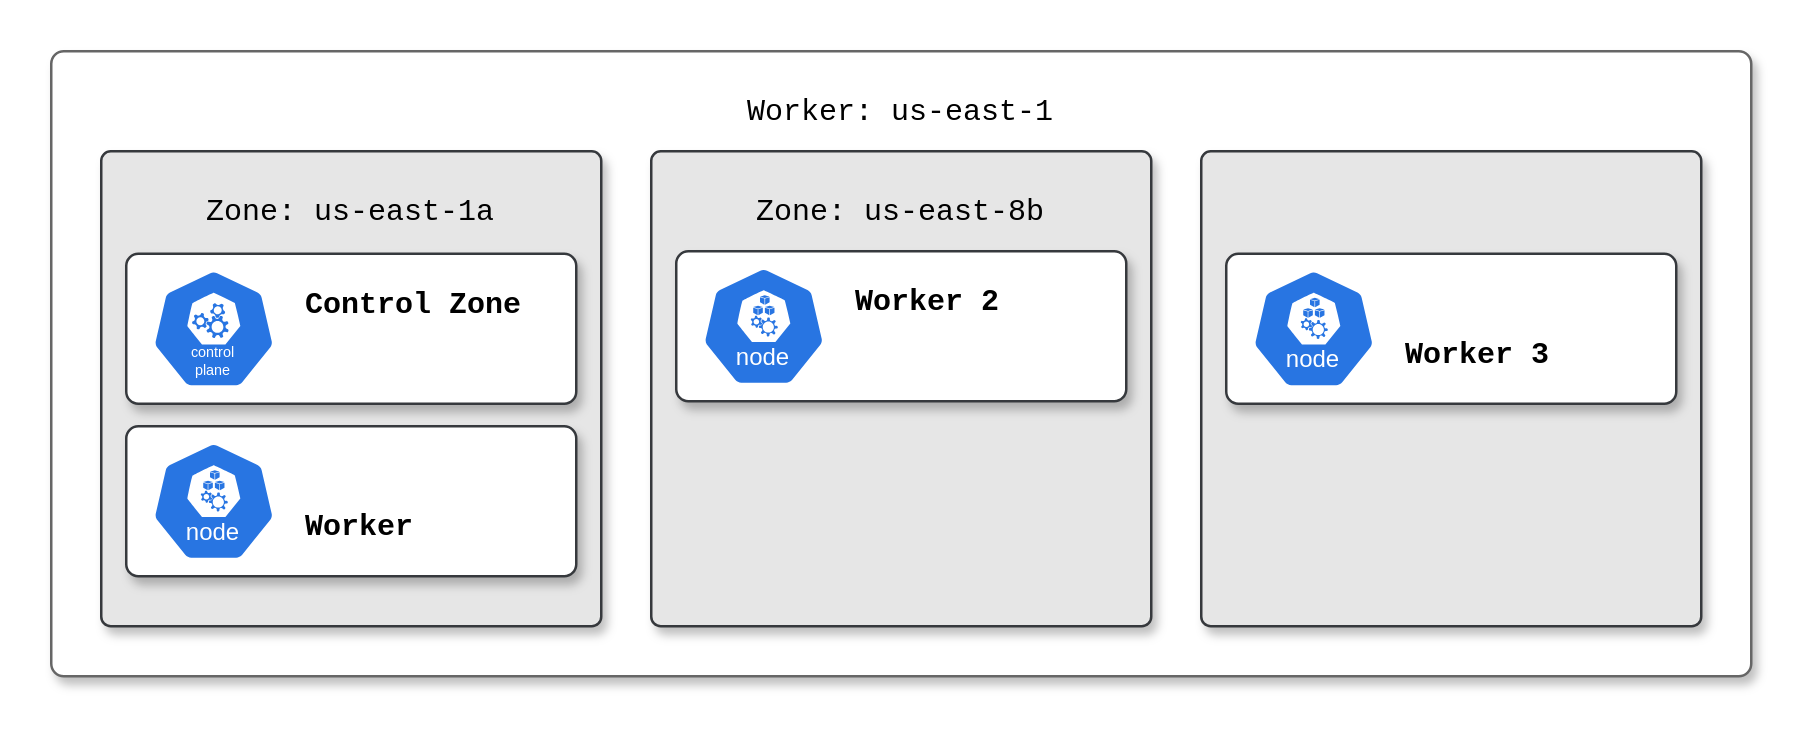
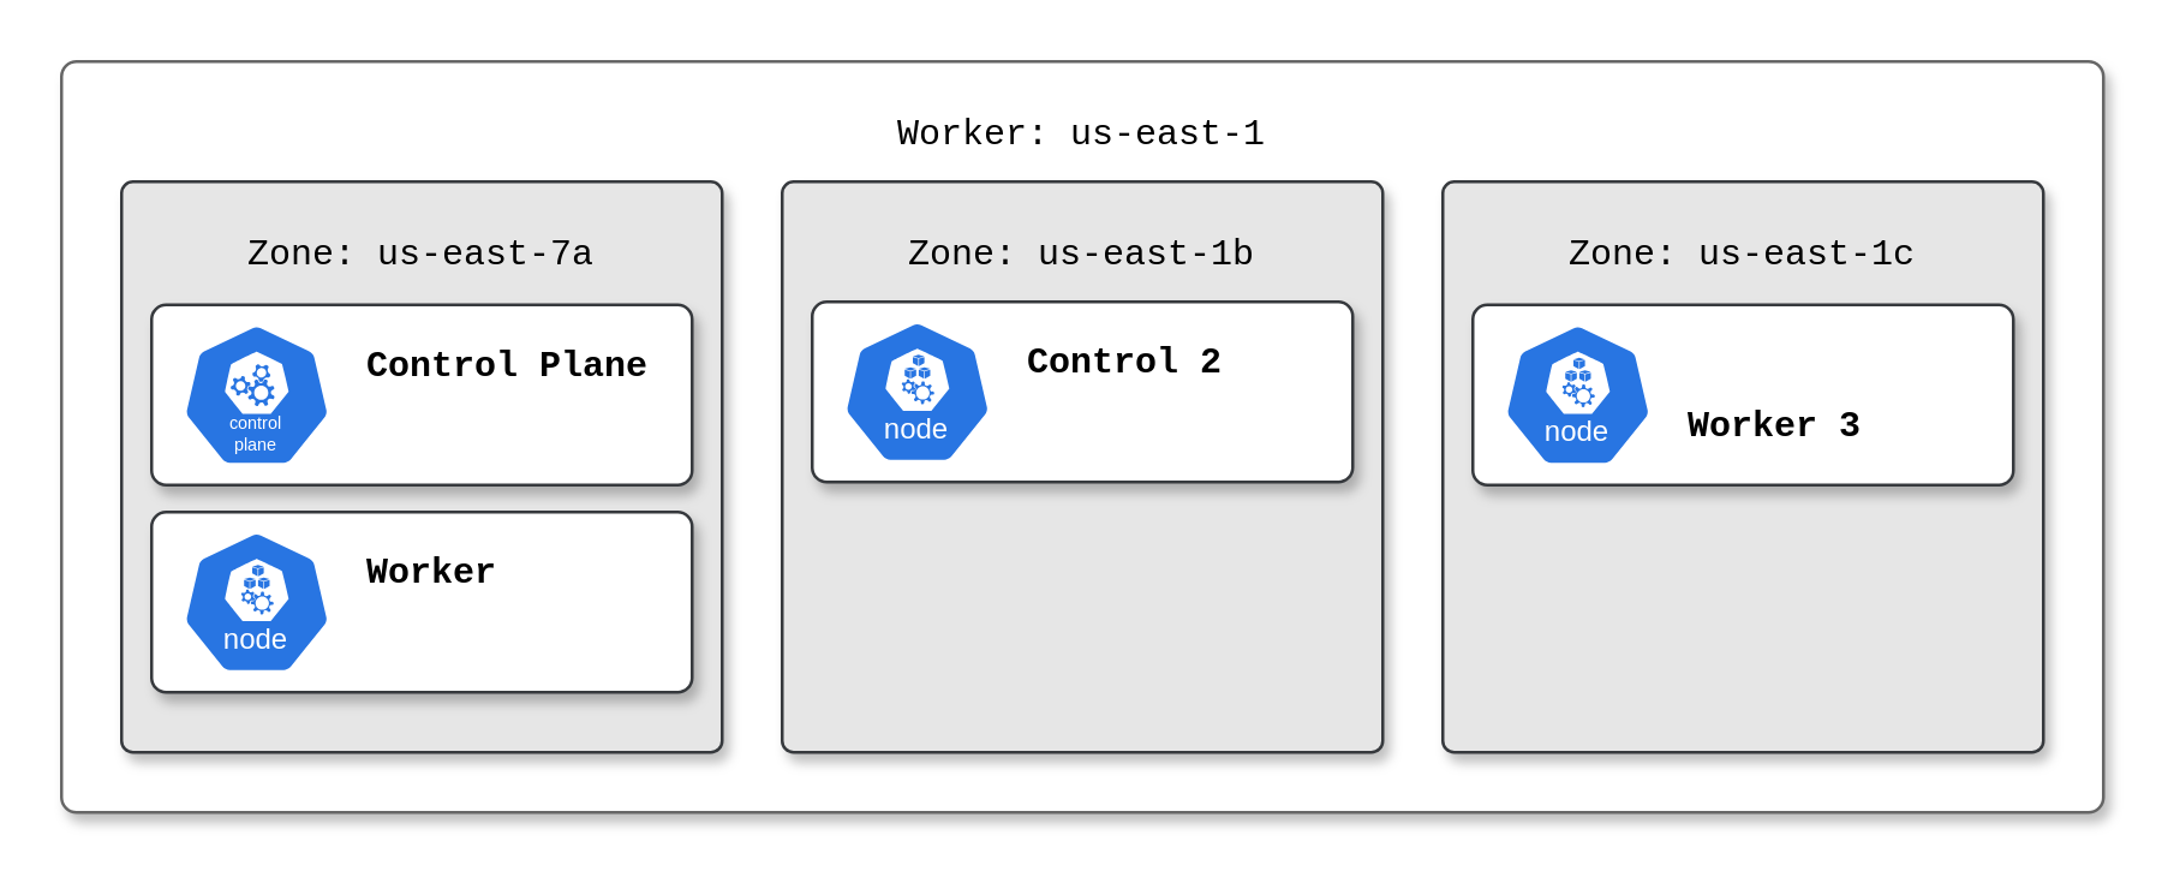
  <mxCell id="0" />
  <mxCell id="1" parent="0" />
  <mxCell id="2" value="" style="rounded=1;whiteSpace=wrap;html=1;arcSize=2;fillColor=#FFFFFF;gradientColor=none;strokeColor=#666666;shadow=1;" parent="1" vertex="1"><mxGeometry x="20" y="20" width="680" height="250" as="geometry" /></mxCell>
  <mxCell id="3" value="Worker: us-east-&lt;span style=&quot;background-color: initial;&quot;&gt;1&lt;/span&gt;" style="text;html=1;align=center;verticalAlign=middle;whiteSpace=wrap;rounded=0;fontColor=#000000;fontFamily=Courier New;" parent="1" vertex="1"><mxGeometry x="290" y="30" width="140" height="30" as="geometry" /></mxCell>
  <mxCell id="4" value="" style="rounded=1;whiteSpace=wrap;html=1;fillColor=#E6E6E6;strokeColor=#36393d;arcSize=2;perimeterSpacing=0;shadow=1;" parent="1" vertex="1"><mxGeometry x="40" y="60" width="200" height="190" as="geometry" /></mxCell>
- <mxCell id="5" value="Zone: us-east-1a" style="text;html=1;align=center;verticalAlign=middle;whiteSpace=wrap;rounded=0;fontColor=#000000;fontFamily=Courier New;" parent="1" vertex="1"><mxGeometry x="70" y="70" width="140" height="30" as="geometry" /></mxCell>
+ <mxCell id="5" value="Zone: us-east-7a" style="text;html=1;align=center;verticalAlign=middle;whiteSpace=wrap;rounded=0;fontColor=#000000;fontFamily=Courier New;" parent="1" vertex="1"><mxGeometry x="70" y="70" width="140" height="30" as="geometry" /></mxCell>
  <mxCell id="6" value="" style="rounded=1;whiteSpace=wrap;html=1;fillColor=#E6E6E6;strokeColor=#36393d;arcSize=2;textShadow=1;shadow=1;" parent="1" vertex="1"><mxGeometry x="260" y="60" width="200" height="190" as="geometry" /></mxCell>
- <mxCell id="7" value="Zone: us-east-8b" style="text;html=1;align=center;verticalAlign=middle;whiteSpace=wrap;rounded=0;fontColor=#000000;fontFamily=Courier New;" parent="1" vertex="1"><mxGeometry x="290" y="70" width="140" height="30" as="geometry" /></mxCell>
+ <mxCell id="7" value="Zone: us-east-1b" style="text;html=1;align=center;verticalAlign=middle;whiteSpace=wrap;rounded=0;fontColor=#000000;fontFamily=Courier New;" parent="1" vertex="1"><mxGeometry x="290" y="70" width="140" height="30" as="geometry" /></mxCell>
  <mxCell id="8" value="" style="rounded=1;whiteSpace=wrap;html=1;fillColor=#E6E6E6;strokeColor=#36393d;arcSize=2;textShadow=1;shadow=1;" parent="1" vertex="1"><mxGeometry x="480" y="60" width="200" height="190" as="geometry" /></mxCell>
+ <mxCell id="9" value="Zone: us-east-1c" style="text;html=1;align=center;verticalAlign=middle;whiteSpace=wrap;rounded=0;fontColor=#000000;fontFamily=Courier New;" parent="1" vertex="1"><mxGeometry x="510" y="70" width="140" height="30" as="geometry" /></mxCell>
  <mxCell id="10" value="" style="rounded=1;whiteSpace=wrap;html=1;fillColor=#FFFFFF;strokeColor=#36393d;arcSize=8;strokeWidth=1;shadow=1;" parent="1" vertex="1"><mxGeometry x="50" y="101" width="180" height="60" as="geometry" /></mxCell>
  <mxCell id="11" value="" style="aspect=fixed;sketch=0;html=1;dashed=0;whitespace=wrap;verticalLabelPosition=bottom;verticalAlign=top;fillColor=#2875E2;strokeColor=#ffffff;points=[[0.005,0.63,0],[0.1,0.2,0],[0.9,0.2,0],[0.5,0,0],[0.995,0.63,0],[0.72,0.99,0],[0.5,1,0],[0.28,0.99,0]];shape=mxgraph.kubernetes.icon2;kubernetesLabel=1;prIcon=control_plane" parent="1" vertex="1"><mxGeometry x="60" y="107" width="50" height="48" as="geometry" /></mxCell>
- <mxCell id="12" value="Control Zone" style="text;html=1;align=left;verticalAlign=middle;whiteSpace=wrap;rounded=0;fontColor=#000000;fontFamily=Courier New;fontStyle=1" parent="1" vertex="1"><mxGeometry x="120" y="107" width="100" height="30" as="geometry" /></mxCell>
+ <mxCell id="12" value="Control Plane" style="text;html=1;align=left;verticalAlign=middle;whiteSpace=wrap;rounded=0;fontColor=#000000;fontFamily=Courier New;fontStyle=1" parent="1" vertex="1"><mxGeometry x="120" y="107" width="100" height="30" as="geometry" /></mxCell>
  <mxCell id="13" value="" style="rounded=1;whiteSpace=wrap;html=1;fillColor=#FFFFFF;strokeColor=#36393d;arcSize=8;shadow=1;strokeWidth=1;" parent="1" vertex="1"><mxGeometry x="50" y="170" width="180" height="60" as="geometry" /></mxCell>
- <mxCell id="14" value="Worker" style="text;html=1;align=left;verticalAlign=middle;whiteSpace=wrap;rounded=0;fontColor=#000000;fontFamily=Courier New;fontStyle=1" parent="1" vertex="1"><mxGeometry x="120" y="196" width="100" height="30" as="geometry" /></mxCell>
+ <mxCell id="14" value="Worker" style="text;html=1;align=left;verticalAlign=middle;whiteSpace=wrap;rounded=0;fontColor=#000000;fontFamily=Courier New;fontStyle=1" parent="1" vertex="1"><mxGeometry x="120" y="176" width="100" height="30" as="geometry" /></mxCell>
  <mxCell id="15" value="" style="aspect=fixed;sketch=0;html=1;dashed=0;whitespace=wrap;verticalLabelPosition=bottom;verticalAlign=top;fillColor=#2875E2;strokeColor=#ffffff;points=[[0.005,0.63,0],[0.1,0.2,0],[0.9,0.2,0],[0.5,0,0],[0.995,0.63,0],[0.72,0.99,0],[0.5,1,0],[0.28,0.99,0]];shape=mxgraph.kubernetes.icon2;kubernetesLabel=1;prIcon=node" parent="1" vertex="1"><mxGeometry x="60" y="176" width="50" height="48" as="geometry" /></mxCell>
  <mxCell id="16" value="" style="rounded=1;whiteSpace=wrap;html=1;fillColor=#FFFFFF;strokeColor=#36393d;arcSize=8;shadow=1;" parent="1" vertex="1"><mxGeometry x="270" y="100" width="180" height="60" as="geometry" /></mxCell>
- <mxCell id="17" value="Worker 2" style="text;html=1;align=left;verticalAlign=middle;whiteSpace=wrap;rounded=0;fontColor=#000000;fontFamily=Courier New;fontStyle=1" parent="1" vertex="1"><mxGeometry x="340" y="106" width="100" height="30" as="geometry" /></mxCell>
+ <mxCell id="17" value="Control 2" style="text;html=1;align=left;verticalAlign=middle;whiteSpace=wrap;rounded=0;fontColor=#000000;fontFamily=Courier New;fontStyle=1" parent="1" vertex="1"><mxGeometry x="340" y="106" width="100" height="30" as="geometry" /></mxCell>
  <mxCell id="18" value="" style="aspect=fixed;sketch=0;html=1;dashed=0;whitespace=wrap;verticalLabelPosition=bottom;verticalAlign=top;fillColor=#2875E2;strokeColor=#ffffff;points=[[0.005,0.63,0],[0.1,0.2,0],[0.9,0.2,0],[0.5,0,0],[0.995,0.63,0],[0.72,0.99,0],[0.5,1,0],[0.28,0.99,0]];shape=mxgraph.kubernetes.icon2;kubernetesLabel=1;prIcon=node" parent="1" vertex="1"><mxGeometry x="280" y="106" width="50" height="48" as="geometry" /></mxCell>
  <mxCell id="19" value="" style="rounded=1;whiteSpace=wrap;html=1;fillColor=#FFFFFF;strokeColor=#36393d;arcSize=8;shadow=1;" parent="1" vertex="1"><mxGeometry x="490" y="101" width="180" height="60" as="geometry" /></mxCell>
  <mxCell id="20" value="Worker 3" style="text;html=1;align=left;verticalAlign=middle;whiteSpace=wrap;rounded=0;fontColor=#000000;fontFamily=Courier New;fontStyle=1" parent="1" vertex="1"><mxGeometry x="560" y="127" width="100" height="30" as="geometry" /></mxCell>
  <mxCell id="21" value="" style="aspect=fixed;sketch=0;html=1;dashed=0;whitespace=wrap;verticalLabelPosition=bottom;verticalAlign=top;fillColor=#2875E2;strokeColor=#ffffff;points=[[0.005,0.63,0],[0.1,0.2,0],[0.9,0.2,0],[0.5,0,0],[0.995,0.63,0],[0.72,0.99,0],[0.5,1,0],[0.28,0.99,0]];shape=mxgraph.kubernetes.icon2;kubernetesLabel=1;prIcon=node" parent="1" vertex="1"><mxGeometry x="500" y="107" width="50" height="48" as="geometry" /></mxCell>
